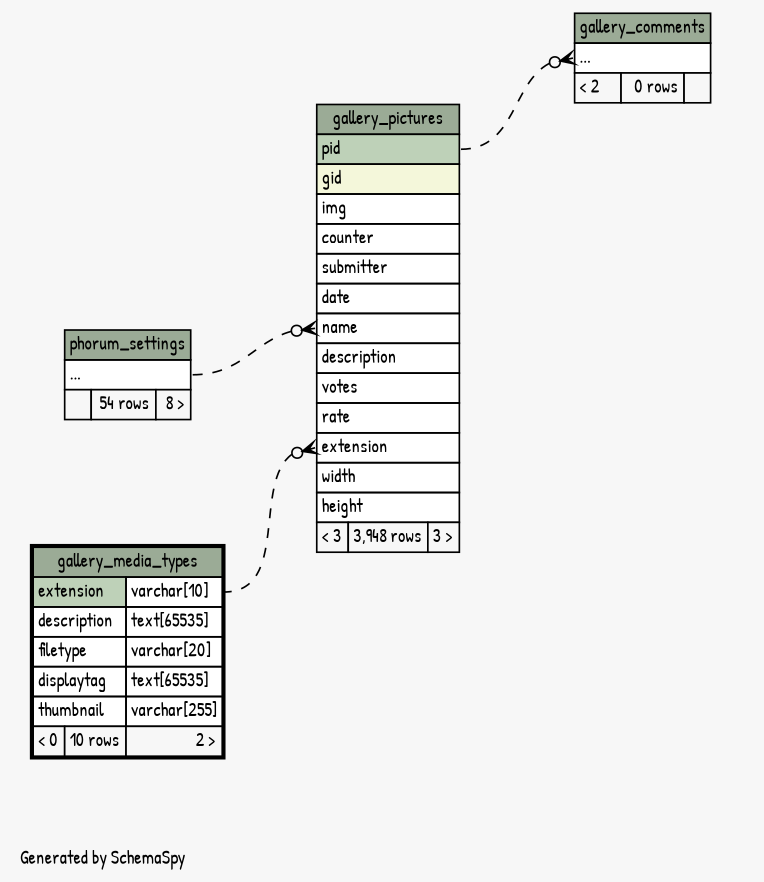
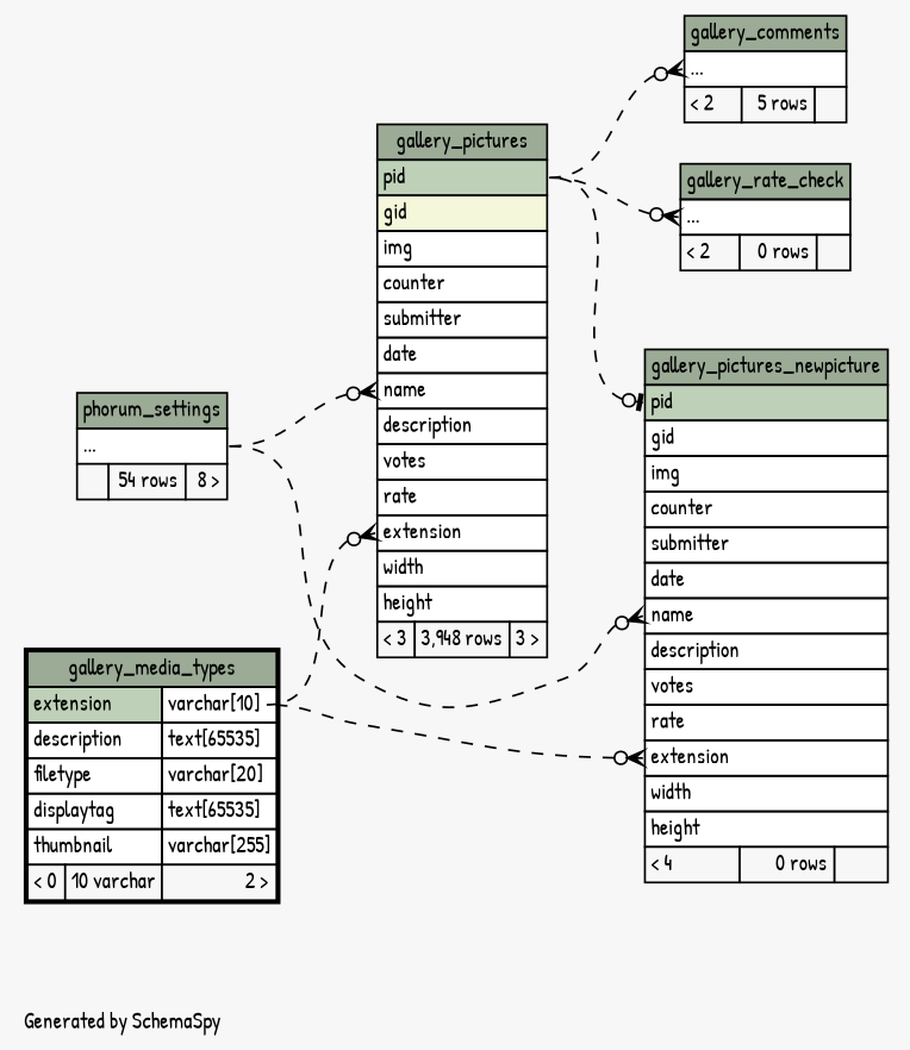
  digraph {
    bgcolor="#f7f7f7"
    fontname="Patrick Hand"
    fontsize=11
    label="\nGenerated by SchemaSpy"
    labeljust=l
    nodesep=0.18
    rankdir=RL
    ranksep=0.46
    node [fontname="Patrick Hand" fontsize=11 shape=plaintext]
    edge [arrowhead=none arrowsize=0.8 arrowtail=crowodot dir=back fontname="Patrick Hand" headport="pid:e" style=dashed tailport="elipses:w"]
-   n1 [label=<     <TABLE BORDER="0" CELLBORDER="1" CELLSPACING="0" BGCOLOR="#ffffff">       <TR><TD COLSPAN="3" BGCOLOR="#9bab96" ALIGN="CENTER">gallery_comments</TD></TR>       <TR><TD PORT="elipses" COLSPAN="3" ALIGN="LEFT">...</TD></TR>       <TR><TD ALIGN="LEFT" BGCOLOR="#f7f7f7">&lt; 2</TD><TD ALIGN="RIGHT" BGCOLOR="#f7f7f7">0 rows</TD><TD ALIGN="RIGHT" BGCOLOR="#f7f7f7">  </TD></TR>     </TABLE>>]
+   n1 [label=<     <TABLE BORDER="0" CELLBORDER="1" CELLSPACING="0" BGCOLOR="#ffffff">       <TR><TD COLSPAN="3" BGCOLOR="#9bab96" ALIGN="CENTER">gallery_comments</TD></TR>       <TR><TD PORT="elipses" COLSPAN="3" ALIGN="LEFT">...</TD></TR>       <TR><TD ALIGN="LEFT" BGCOLOR="#f7f7f7">&lt; 2</TD><TD ALIGN="RIGHT" BGCOLOR="#f7f7f7">5 rows</TD><TD ALIGN="RIGHT" BGCOLOR="#f7f7f7">  </TD></TR>     </TABLE>>]
    n2 [label=<     <TABLE BORDER="0" CELLBORDER="1" CELLSPACING="0" BGCOLOR="#ffffff">       <TR><TD COLSPAN="3" BGCOLOR="#9bab96" ALIGN="CENTER">gallery_pictures</TD></TR>       <TR><TD PORT="pid" COLSPAN="3" BGCOLOR="#bed1b8" ALIGN="LEFT">pid</TD></TR>       <TR><TD PORT="gid" COLSPAN="3" BGCOLOR="#f4f7da" ALIGN="LEFT">gid</TD></TR>       <TR><TD PORT="img" COLSPAN="3" ALIGN="LEFT">img</TD></TR>       <TR><TD PORT="counter" COLSPAN="3" ALIGN="LEFT">counter</TD></TR>       <TR><TD PORT="submitter" COLSPAN="3" ALIGN="LEFT">submitter</TD></TR>       <TR><TD PORT="date" COLSPAN="3" ALIGN="LEFT">date</TD></TR>       <TR><TD PORT="name" COLSPAN="3" ALIGN="LEFT">name</TD></TR>       <TR><TD PORT="description" COLSPAN="3" ALIGN="LEFT">description</TD></TR>       <TR><TD PORT="votes" COLSPAN="3" ALIGN="LEFT">votes</TD></TR>       <TR><TD PORT="rate" COLSPAN="3" ALIGN="LEFT">rate</TD></TR>       <TR><TD PORT="extension" COLSPAN="3" ALIGN="LEFT">extension</TD></TR>       <TR><TD PORT="width" COLSPAN="3" ALIGN="LEFT">width</TD></TR>       <TR><TD PORT="height" COLSPAN="3" ALIGN="LEFT">height</TD></TR>       <TR><TD ALIGN="LEFT" BGCOLOR="#f7f7f7">&lt; 3</TD><TD ALIGN="RIGHT" BGCOLOR="#f7f7f7">3,948 rows</TD><TD ALIGN="RIGHT" BGCOLOR="#f7f7f7">3 &gt;</TD></TR>     </TABLE>>]
    n3 [label=<     <TABLE BORDER="0" CELLBORDER="1" CELLSPACING="0" BGCOLOR="#ffffff">       <TR><TD COLSPAN="3" BGCOLOR="#9bab96" ALIGN="CENTER">phorum_settings</TD></TR>       <TR><TD PORT="elipses" COLSPAN="3" ALIGN="LEFT">...</TD></TR>       <TR><TD ALIGN="LEFT" BGCOLOR="#f7f7f7">  </TD><TD ALIGN="RIGHT" BGCOLOR="#f7f7f7">54 rows</TD><TD ALIGN="RIGHT" BGCOLOR="#f7f7f7">8 &gt;</TD></TR>     </TABLE>>]
-   n4 [label=<     <TABLE BORDER="2" CELLBORDER="1" CELLSPACING="0" BGCOLOR="#ffffff">       <TR><TD COLSPAN="3" BGCOLOR="#9bab96" ALIGN="CENTER">gallery_media_types</TD></TR>       <TR><TD PORT="extension" COLSPAN="2" BGCOLOR="#bed1b8" ALIGN="LEFT">extension</TD><TD PORT="extension.type" ALIGN="LEFT">varchar[10]</TD></TR>       <TR><TD PORT="description" COLSPAN="2" ALIGN="LEFT">description</TD><TD PORT="description.type" ALIGN="LEFT">text[65535]</TD></TR>       <TR><TD PORT="filetype" COLSPAN="2" ALIGN="LEFT">filetype</TD><TD PORT="filetype.type" ALIGN="LEFT">varchar[20]</TD></TR>       <TR><TD PORT="displaytag" COLSPAN="2" ALIGN="LEFT">displaytag</TD><TD PORT="displaytag.type" ALIGN="LEFT">text[65535]</TD></TR>       <TR><TD PORT="thumbnail" COLSPAN="2" ALIGN="LEFT">thumbnail</TD><TD PORT="thumbnail.type" ALIGN="LEFT">varchar[255]</TD></TR>       <TR><TD ALIGN="LEFT" BGCOLOR="#f7f7f7">&lt; 0</TD><TD ALIGN="RIGHT" BGCOLOR="#f7f7f7">10 rows</TD><TD ALIGN="RIGHT" BGCOLOR="#f7f7f7">2 &gt;</TD></TR>     </TABLE>>]
+   n4 [label=<     <TABLE BORDER="2" CELLBORDER="1" CELLSPACING="0" BGCOLOR="#ffffff">       <TR><TD COLSPAN="3" BGCOLOR="#9bab96" ALIGN="CENTER">gallery_media_types</TD></TR>       <TR><TD PORT="extension" COLSPAN="2" BGCOLOR="#bed1b8" ALIGN="LEFT">extension</TD><TD PORT="extension.type" ALIGN="LEFT">varchar[10]</TD></TR>       <TR><TD PORT="description" COLSPAN="2" ALIGN="LEFT">description</TD><TD PORT="description.type" ALIGN="LEFT">text[65535]</TD></TR>       <TR><TD PORT="filetype" COLSPAN="2" ALIGN="LEFT">filetype</TD><TD PORT="filetype.type" ALIGN="LEFT">varchar[20]</TD></TR>       <TR><TD PORT="displaytag" COLSPAN="2" ALIGN="LEFT">displaytag</TD><TD PORT="displaytag.type" ALIGN="LEFT">text[65535]</TD></TR>       <TR><TD PORT="thumbnail" COLSPAN="2" ALIGN="LEFT">thumbnail</TD><TD PORT="thumbnail.type" ALIGN="LEFT">varchar[255]</TD></TR>       <TR><TD ALIGN="LEFT" BGCOLOR="#f7f7f7">&lt; 0</TD><TD ALIGN="RIGHT" BGCOLOR="#f7f7f7">10 varchar</TD><TD ALIGN="RIGHT" BGCOLOR="#f7f7f7">2 &gt;</TD></TR>     </TABLE>>]
+   n5 [label=<     <TABLE BORDER="0" CELLBORDER="1" CELLSPACING="0" BGCOLOR="#ffffff">       <TR><TD COLSPAN="3" BGCOLOR="#9bab96" ALIGN="CENTER">gallery_pictures_newpicture</TD></TR>       <TR><TD PORT="pid" COLSPAN="3" BGCOLOR="#bed1b8" ALIGN="LEFT">pid</TD></TR>       <TR><TD PORT="gid" COLSPAN="3" ALIGN="LEFT">gid</TD></TR>       <TR><TD PORT="img" COLSPAN="3" ALIGN="LEFT">img</TD></TR>       <TR><TD PORT="counter" COLSPAN="3" ALIGN="LEFT">counter</TD></TR>       <TR><TD PORT="submitter" COLSPAN="3" ALIGN="LEFT">submitter</TD></TR>       <TR><TD PORT="date" COLSPAN="3" ALIGN="LEFT">date</TD></TR>       <TR><TD PORT="name" COLSPAN="3" ALIGN="LEFT">name</TD></TR>       <TR><TD PORT="description" COLSPAN="3" ALIGN="LEFT">description</TD></TR>       <TR><TD PORT="votes" COLSPAN="3" ALIGN="LEFT">votes</TD></TR>       <TR><TD PORT="rate" COLSPAN="3" ALIGN="LEFT">rate</TD></TR>       <TR><TD PORT="extension" COLSPAN="3" ALIGN="LEFT">extension</TD></TR>       <TR><TD PORT="width" COLSPAN="3" ALIGN="LEFT">width</TD></TR>       <TR><TD PORT="height" COLSPAN="3" ALIGN="LEFT">height</TD></TR>       <TR><TD ALIGN="LEFT" BGCOLOR="#f7f7f7">&lt; 4</TD><TD ALIGN="RIGHT" BGCOLOR="#f7f7f7">0 rows</TD><TD ALIGN="RIGHT" BGCOLOR="#f7f7f7">  </TD></TR>     </TABLE>>]
+   n6 [label=<     <TABLE BORDER="0" CELLBORDER="1" CELLSPACING="0" BGCOLOR="#ffffff">       <TR><TD COLSPAN="3" BGCOLOR="#9bab96" ALIGN="CENTER">gallery_rate_check</TD></TR>       <TR><TD PORT="elipses" COLSPAN="3" ALIGN="LEFT">...</TD></TR>       <TR><TD ALIGN="LEFT" BGCOLOR="#f7f7f7">&lt; 2</TD><TD ALIGN="RIGHT" BGCOLOR="#f7f7f7">0 rows</TD><TD ALIGN="RIGHT" BGCOLOR="#f7f7f7">  </TD></TR>     </TABLE>>]
    n1 -> n2
    n2 -> n3 [headport="elipses:e" tailport="name:w"]
    n2 -> n4 [headport="extension.type:e" tailport="extension:w"]
+   n5 -> n2 [arrowtail=teeodot tailport="pid:w"]
+   n5 -> n3 [headport="elipses:e" tailport="name:w"]
+   n5 -> n4 [headport="extension.type:e" tailport="extension:w"]
+   n6 -> n2
  }
